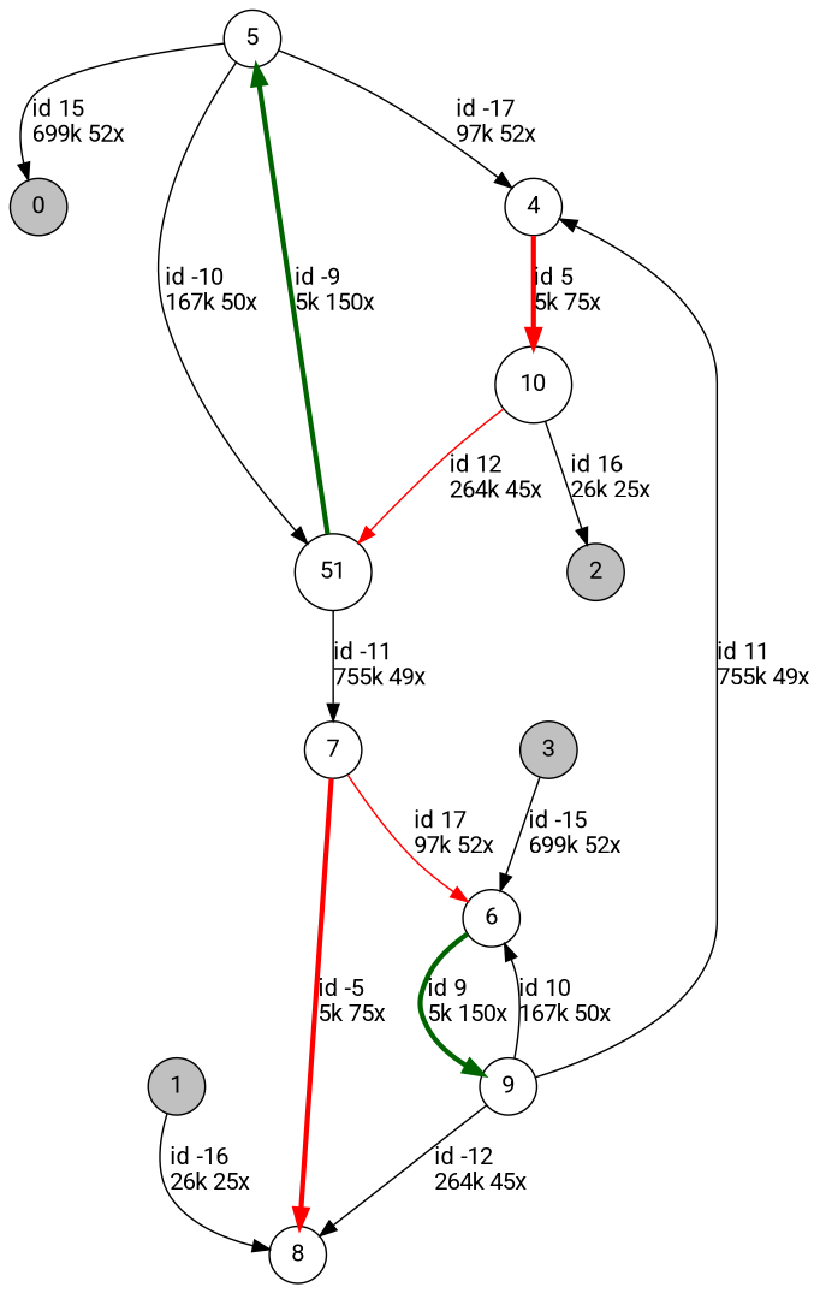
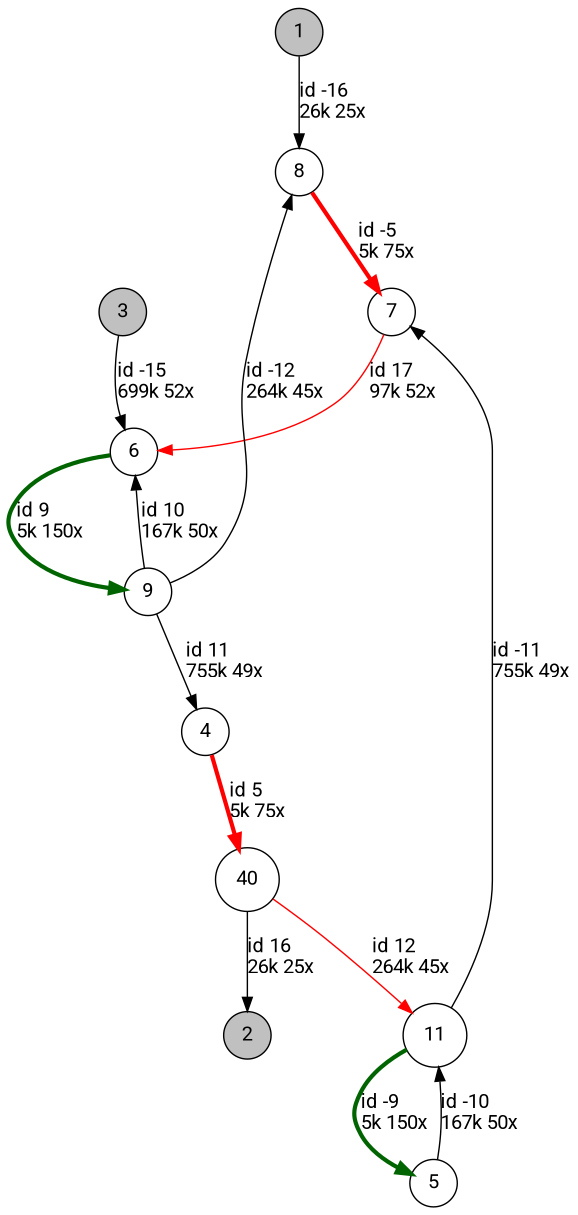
  digraph {
    fontname=Roboto
    nodesep=0.5
    node [fontname=Roboto shape=circle]
    edge [color=black fontname=Roboto]
-   0 [fillcolor=grey height=0.3 style=filled]
    1 [fillcolor=grey height=0.3 style=filled]
    8 [height=0.3]
    7 [height=0.3]
    2 [fillcolor=grey height=0.3 style=filled]
    3 [fillcolor=grey height=0.3 style=filled]
    6 [height=0.3]
    9 [height=0.3]
    5 [height=0.3]
    4 [height=0.3]
-   11 [height=0.3 label=51]
-   10 [height=0.3]
+   11 [height=0.3]
+   10 [height=0.3 label=40]
    1 -> 8 [label="id -16\l26k 25x"]
-   7 -> 8 [color=red label="id -5\l5k 75x" penwidth=3]
+   8 -> 7 [color=red label="id -5\l5k 75x" penwidth=3]
    7 -> 6 [color=red label="id 17\l97k 52x"]
    3 -> 6 [label="id -15\l699k 52x"]
    6 -> 9 [color=darkgreen label="id 9\l5k 150x" penwidth=3]
    9 -> 8 [label="id -12\l264k 45x"]
    9 -> 6 [label="id 10\l167k 50x"]
    9 -> 4 [label="id 11\l755k 49x"]
-   5 -> 0 [label="id 15\l699k 52x"]
-   5 -> 4 [label="id -17\l97k 52x"]
    5 -> 11 [label="id -10\l167k 50x"]
    4 -> 10 [color=red label="id 5\l5k 75x" penwidth=3]
    11 -> 7 [label="id -11\l755k 49x"]
    11 -> 5 [color=darkgreen label="id -9\l5k 150x" penwidth=3]
    10 -> 2 [label="id 16\l26k 25x"]
    10 -> 11 [color=red label="id 12\l264k 45x"]
  }
